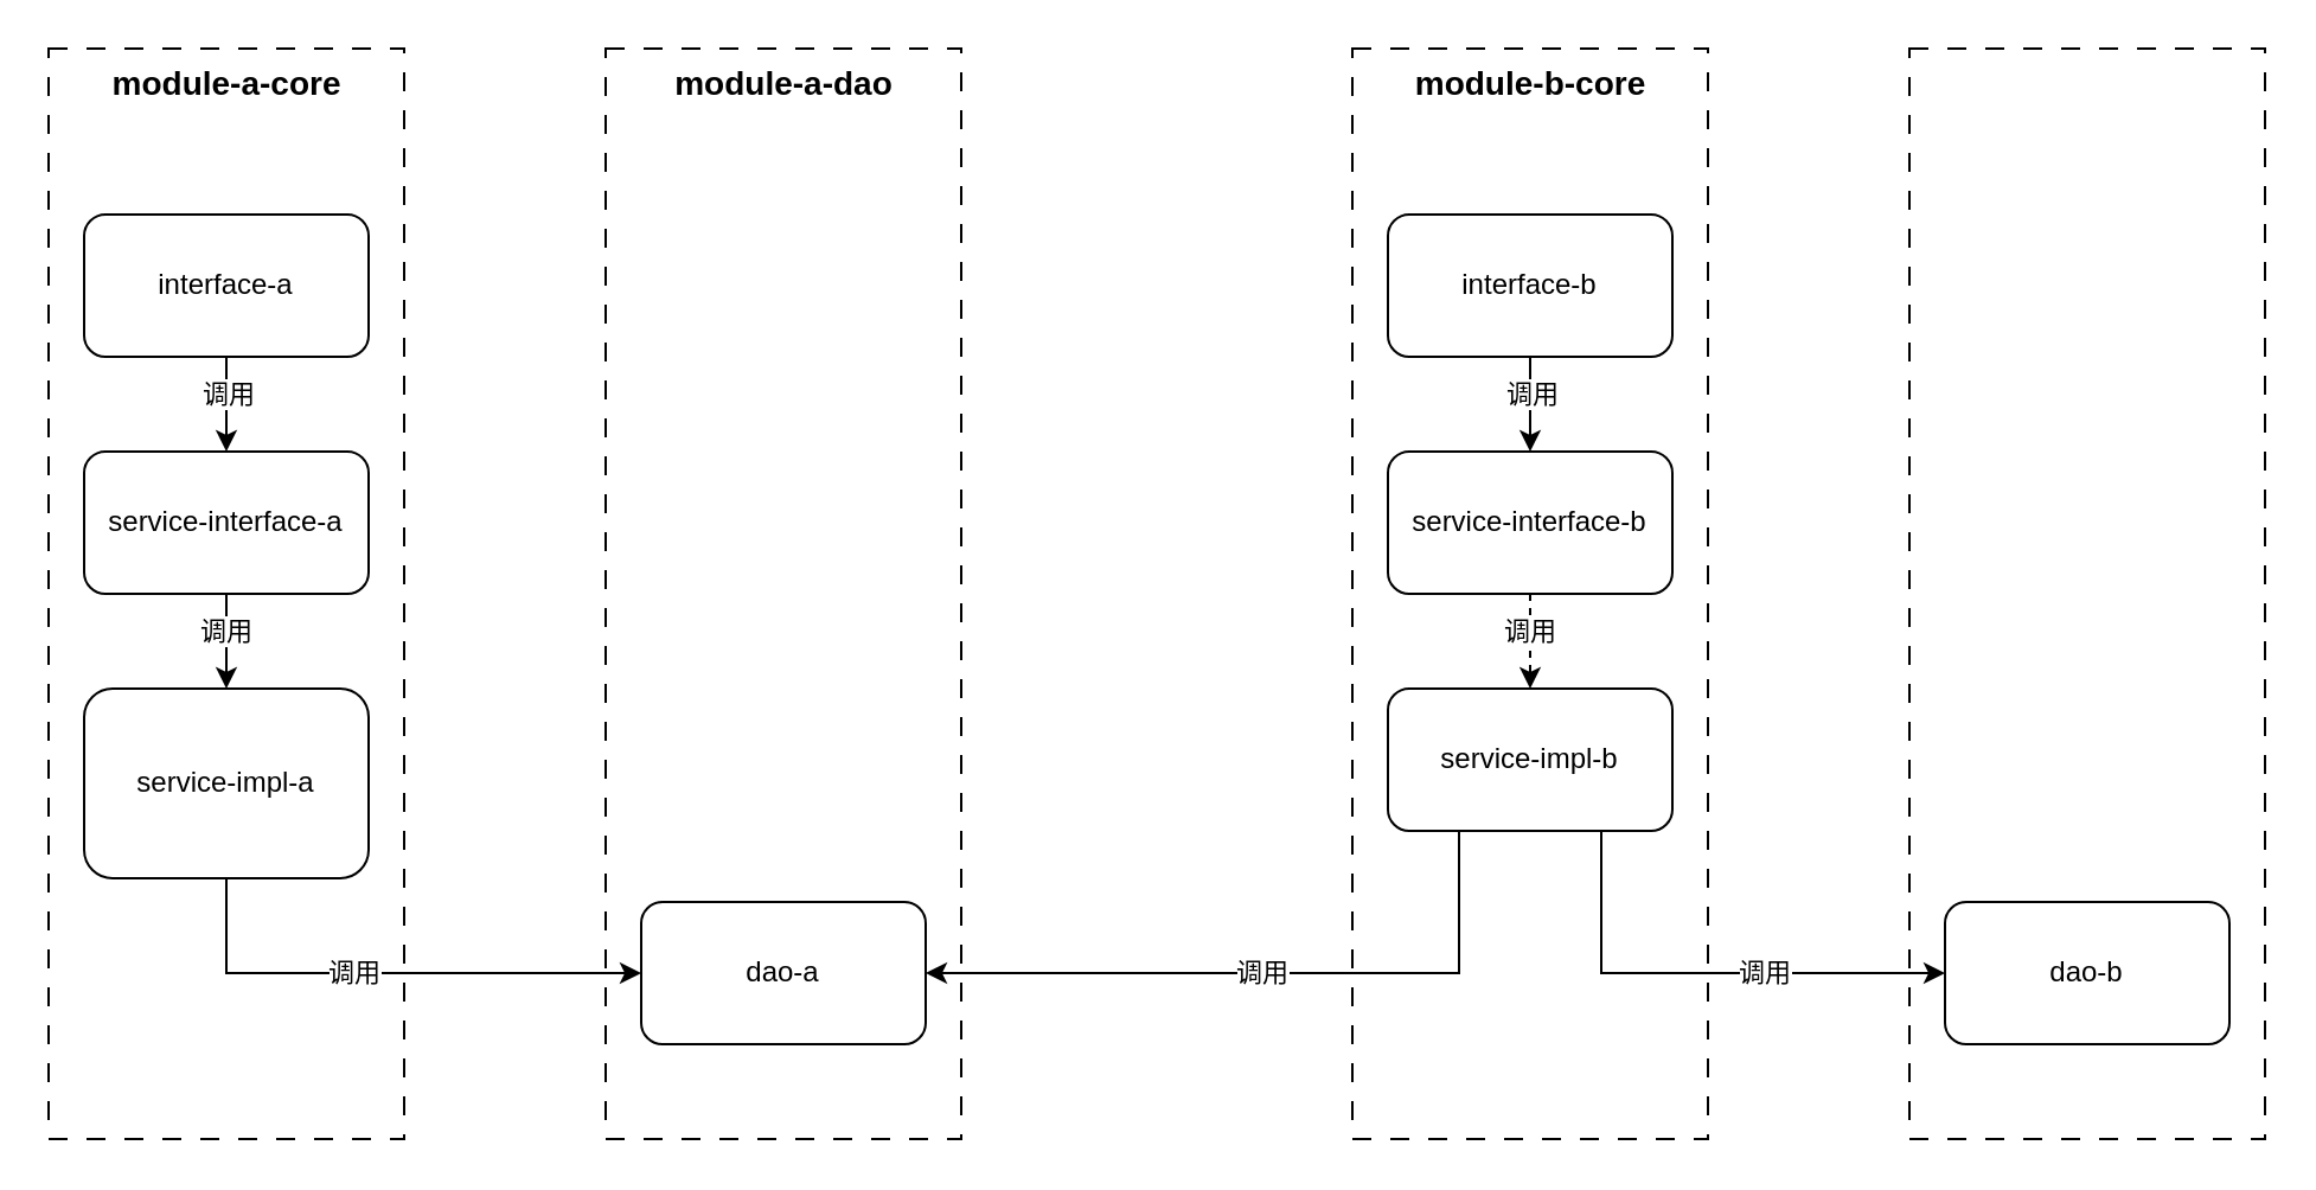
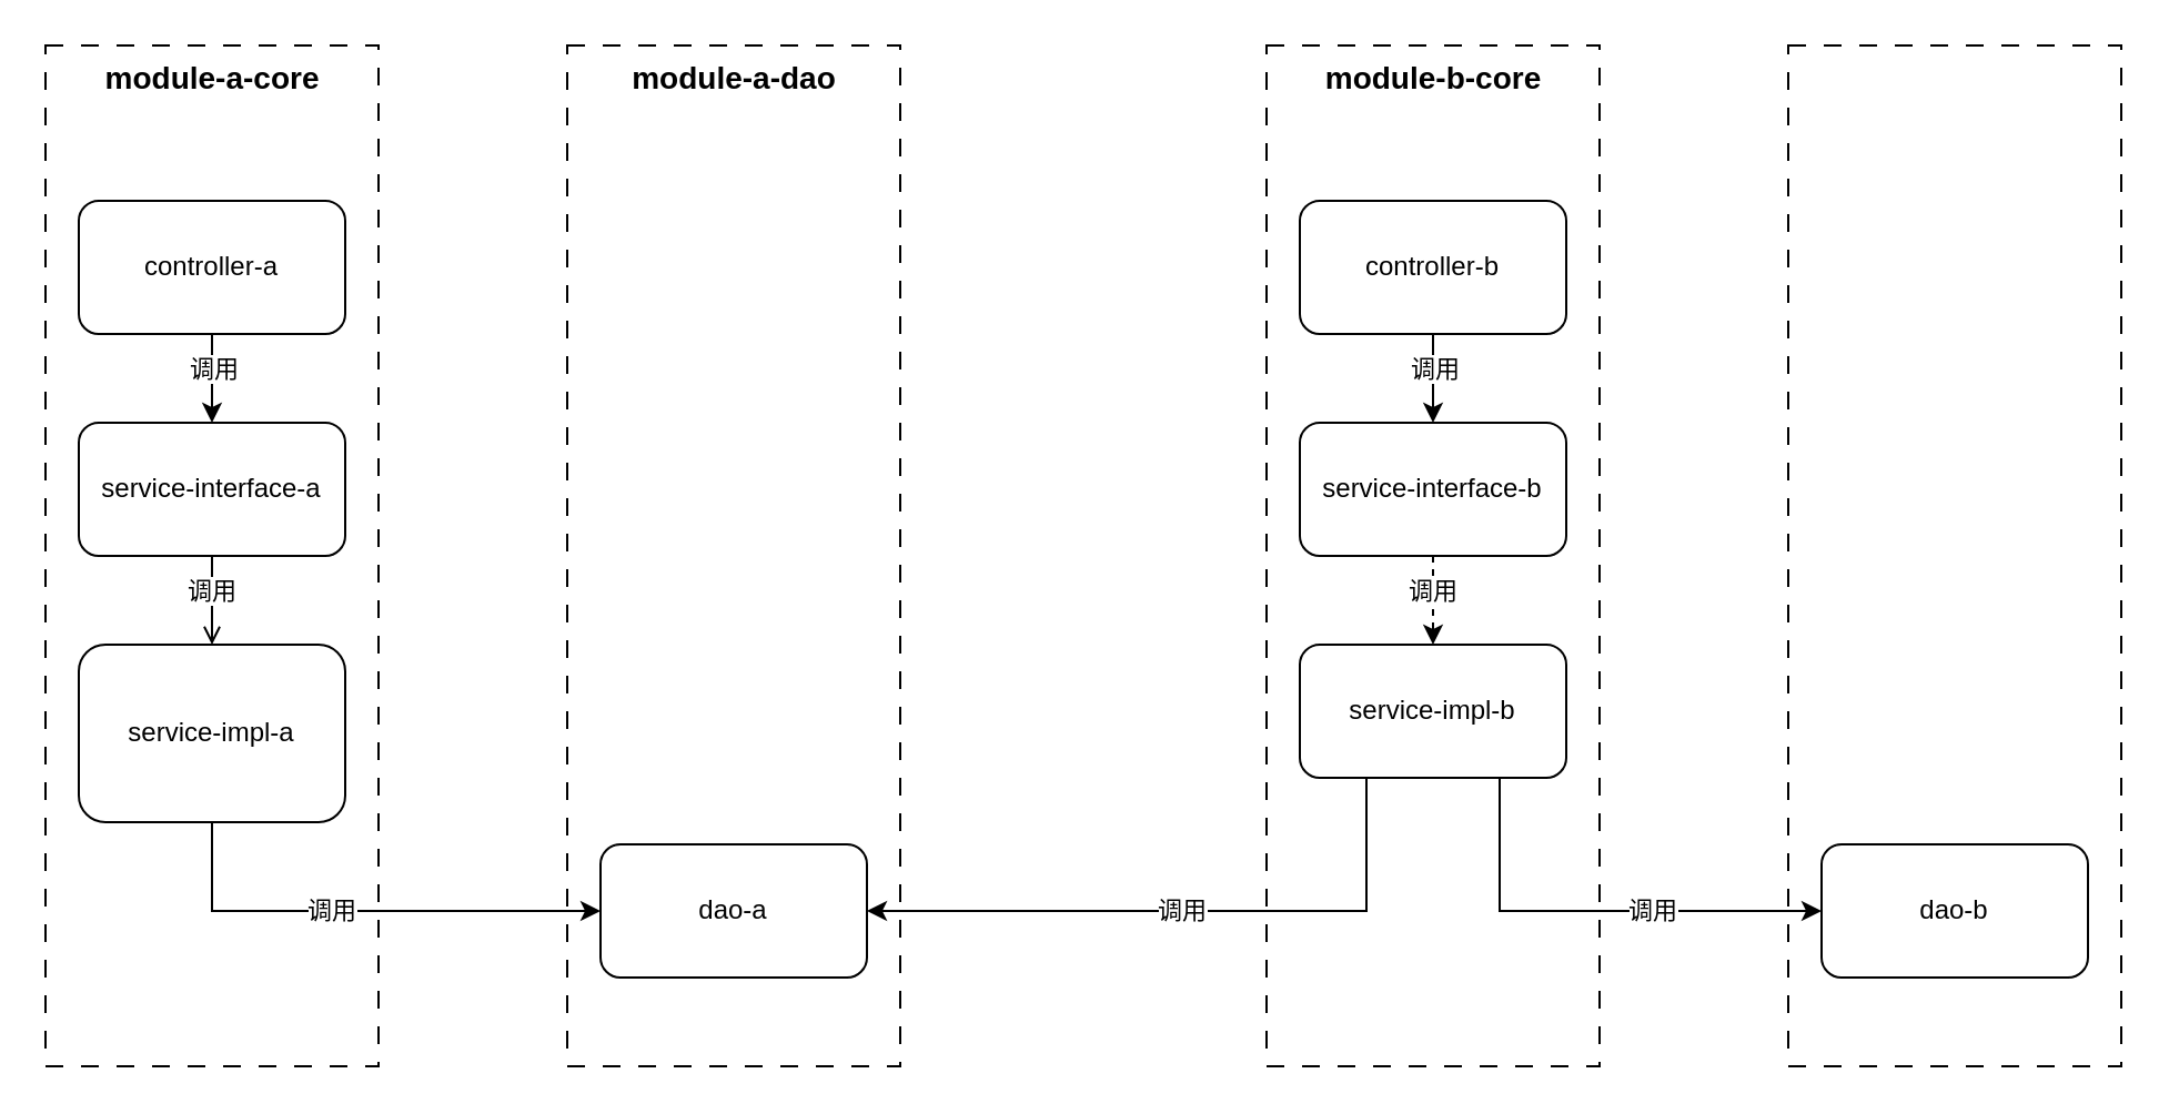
  <mxCell id="0" />
  <mxCell id="1" parent="0" />
  <mxCell id="2" value="" style="rounded=0;whiteSpace=wrap;html=1;dashed=1;dashPattern=8 8;" vertex="1" parent="1"><mxGeometry x="255" y="20" width="150" height="460" as="geometry" /></mxCell>
  <mxCell id="3" value="" style="rounded=0;whiteSpace=wrap;html=1;dashed=1;dashPattern=8 8;" vertex="1" parent="1"><mxGeometry x="20" y="20" width="150" height="460" as="geometry" /></mxCell>
  <mxCell id="4" style="edgeStyle=orthogonalEdgeStyle;rounded=0;orthogonalLoop=1;jettySize=auto;html=1;exitX=0.5;exitY=1;exitDx=0;exitDy=0;" edge="1" parent="1" source="6" target="9"><mxGeometry relative="1" as="geometry" /></mxCell>
  <mxCell id="5" value="调用" style="edgeLabel;html=1;align=center;verticalAlign=middle;resizable=0;points=[];" vertex="1" connectable="0" parent="4"><mxGeometry x="-0.226" relative="1" as="geometry"><mxPoint as="offset" /></mxGeometry></mxCell>
- <mxCell id="6" value="&lt;span style=&quot;background-color: transparent; color: light-dark(rgb(0, 0, 0), rgb(255, 255, 255));&quot;&gt;interface-a&lt;/span&gt;" style="rounded=1;whiteSpace=wrap;html=1;" vertex="1" parent="1"><mxGeometry x="35" y="90" width="120" height="60" as="geometry" /></mxCell>
- <mxCell id="7" style="edgeStyle=orthogonalEdgeStyle;rounded=0;orthogonalLoop=1;jettySize=auto;html=1;exitX=0.5;exitY=1;exitDx=0;exitDy=0;" edge="1" parent="1" source="9" target="12"><mxGeometry relative="1" as="geometry" /></mxCell>
+ <mxCell id="6" value="&lt;span style=&quot;background-color: transparent; color: light-dark(rgb(0, 0, 0), rgb(255, 255, 255));&quot;&gt;controller-a&lt;/span&gt;" style="rounded=1;whiteSpace=wrap;html=1;" vertex="1" parent="1"><mxGeometry x="35" y="90" width="120" height="60" as="geometry" /></mxCell>
+ <mxCell id="7" style="edgeStyle=orthogonalEdgeStyle;rounded=0;orthogonalLoop=1;jettySize=auto;html=1;exitX=0.5;exitY=1;exitDx=0;exitDy=0;endArrow=open;" edge="1" parent="1" source="9" target="12"><mxGeometry relative="1" as="geometry" /></mxCell>
  <mxCell id="8" value="调用" style="edgeLabel;html=1;align=center;verticalAlign=middle;resizable=0;points=[];" vertex="1" connectable="0" parent="7"><mxGeometry x="-0.226" y="-1" relative="1" as="geometry"><mxPoint as="offset" /></mxGeometry></mxCell>
  <mxCell id="9" value="&lt;span style=&quot;background-color: transparent; color: light-dark(rgb(0, 0, 0), rgb(255, 255, 255));&quot;&gt;service-&lt;/span&gt;&lt;span style=&quot;background-color: transparent; color: light-dark(rgb(0, 0, 0), rgb(255, 255, 255));&quot;&gt;interface-a&lt;/span&gt;" style="rounded=1;whiteSpace=wrap;html=1;" vertex="1" parent="1"><mxGeometry x="35" y="190" width="120" height="60" as="geometry" /></mxCell>
  <mxCell id="10" style="edgeStyle=orthogonalEdgeStyle;rounded=0;orthogonalLoop=1;jettySize=auto;html=1;exitX=0.5;exitY=1;exitDx=0;exitDy=0;entryX=0;entryY=0.5;entryDx=0;entryDy=0;" edge="1" parent="1" source="12" target="14"><mxGeometry relative="1" as="geometry" /></mxCell>
  <mxCell id="11" value="调用" style="edgeLabel;html=1;align=center;verticalAlign=middle;resizable=0;points=[];" vertex="1" connectable="0" parent="10"><mxGeometry x="-0.139" y="1" relative="1" as="geometry"><mxPoint as="offset" /></mxGeometry></mxCell>
  <mxCell id="12" value="&lt;span style=&quot;background-color: transparent; color: light-dark(rgb(0, 0, 0), rgb(255, 255, 255));&quot;&gt;service-impl-a&lt;/span&gt;" style="rounded=1;whiteSpace=wrap;html=1;" vertex="1" parent="1"><mxGeometry x="35" y="290" width="120" height="80" as="geometry" /></mxCell>
  <mxCell id="13" value="&lt;b&gt;&lt;font style=&quot;font-size: 14px;&quot;&gt;module-a-core&lt;/font&gt;&lt;/b&gt;" style="text;html=1;align=center;verticalAlign=middle;whiteSpace=wrap;rounded=0;" vertex="1" parent="1"><mxGeometry x="28.75" y="20" width="132.5" height="30" as="geometry" /></mxCell>
  <mxCell id="14" value="&lt;span style=&quot;background-color: transparent; color: light-dark(rgb(0, 0, 0), rgb(255, 255, 255));&quot;&gt;dao-a&lt;/span&gt;" style="rounded=1;whiteSpace=wrap;html=1;" vertex="1" parent="1"><mxGeometry x="270" y="380" width="120" height="60" as="geometry" /></mxCell>
  <mxCell id="15" value="&lt;b&gt;&lt;font style=&quot;font-size: 14px;&quot;&gt;module-a-dao&lt;/font&gt;&lt;/b&gt;" style="text;html=1;align=center;verticalAlign=middle;whiteSpace=wrap;rounded=0;" vertex="1" parent="1"><mxGeometry x="263.75" y="20" width="132.5" height="30" as="geometry" /></mxCell>
  <mxCell id="16" value="" style="rounded=0;whiteSpace=wrap;html=1;dashed=1;dashPattern=8 8;" vertex="1" parent="1"><mxGeometry x="805" y="20" width="150" height="460" as="geometry" /></mxCell>
  <mxCell id="17" value="" style="rounded=0;whiteSpace=wrap;html=1;dashed=1;dashPattern=8 8;" vertex="1" parent="1"><mxGeometry x="570" y="20" width="150" height="460" as="geometry" /></mxCell>
  <mxCell id="18" style="edgeStyle=orthogonalEdgeStyle;rounded=0;orthogonalLoop=1;jettySize=auto;html=1;exitX=0.5;exitY=1;exitDx=0;exitDy=0;" edge="1" parent="1" source="20" target="23"><mxGeometry relative="1" as="geometry" /></mxCell>
  <mxCell id="19" value="调用" style="edgeLabel;html=1;align=center;verticalAlign=middle;resizable=0;points=[];" vertex="1" connectable="0" parent="18"><mxGeometry x="-0.226" relative="1" as="geometry"><mxPoint as="offset" /></mxGeometry></mxCell>
- <mxCell id="20" value="&lt;span style=&quot;background-color: transparent; color: light-dark(rgb(0, 0, 0), rgb(255, 255, 255));&quot;&gt;interface-b&lt;/span&gt;" style="rounded=1;whiteSpace=wrap;html=1;" vertex="1" parent="1"><mxGeometry x="585" y="90" width="120" height="60" as="geometry" /></mxCell>
+ <mxCell id="20" value="&lt;span style=&quot;background-color: transparent; color: light-dark(rgb(0, 0, 0), rgb(255, 255, 255));&quot;&gt;controller-b&lt;/span&gt;" style="rounded=1;whiteSpace=wrap;html=1;" vertex="1" parent="1"><mxGeometry x="585" y="90" width="120" height="60" as="geometry" /></mxCell>
  <mxCell id="21" style="edgeStyle=orthogonalEdgeStyle;rounded=0;orthogonalLoop=1;jettySize=auto;html=1;exitX=0.5;exitY=1;exitDx=0;exitDy=0;dashed=1;" edge="1" parent="1" source="23" target="27"><mxGeometry relative="1" as="geometry" /></mxCell>
  <mxCell id="22" value="调用" style="edgeLabel;html=1;align=center;verticalAlign=middle;resizable=0;points=[];" vertex="1" connectable="0" parent="21"><mxGeometry x="-0.226" y="-1" relative="1" as="geometry"><mxPoint as="offset" /></mxGeometry></mxCell>
  <mxCell id="23" value="&lt;span style=&quot;background-color: transparent; color: light-dark(rgb(0, 0, 0), rgb(255, 255, 255));&quot;&gt;service-&lt;/span&gt;&lt;span style=&quot;background-color: transparent; color: light-dark(rgb(0, 0, 0), rgb(255, 255, 255));&quot;&gt;interface-b&lt;/span&gt;" style="rounded=1;whiteSpace=wrap;html=1;" vertex="1" parent="1"><mxGeometry x="585" y="190" width="120" height="60" as="geometry" /></mxCell>
  <mxCell id="24" style="edgeStyle=orthogonalEdgeStyle;rounded=0;orthogonalLoop=1;jettySize=auto;html=1;exitX=0.75;exitY=1;exitDx=0;exitDy=0;entryX=0;entryY=0.5;entryDx=0;entryDy=0;" edge="1" parent="1" source="27" target="29"><mxGeometry relative="1" as="geometry" /></mxCell>
  <mxCell id="25" value="调用" style="edgeLabel;html=1;align=center;verticalAlign=middle;resizable=0;points=[];" vertex="1" connectable="0" parent="24"><mxGeometry x="0.249" y="1" relative="1" as="geometry"><mxPoint as="offset" /></mxGeometry></mxCell>
  <mxCell id="26" value="调用" style="edgeStyle=orthogonalEdgeStyle;rounded=0;orthogonalLoop=1;jettySize=auto;html=1;exitX=0.25;exitY=1;exitDx=0;exitDy=0;entryX=1;entryY=0.5;entryDx=0;entryDy=0;" edge="1" parent="1" source="27" target="14"><mxGeometry relative="1" as="geometry" /></mxCell>
  <mxCell id="27" value="&lt;span style=&quot;background-color: transparent; color: light-dark(rgb(0, 0, 0), rgb(255, 255, 255));&quot;&gt;service-impl-b&lt;/span&gt;" style="rounded=1;whiteSpace=wrap;html=1;" vertex="1" parent="1"><mxGeometry x="585" y="290" width="120" height="60" as="geometry" /></mxCell>
  <mxCell id="28" value="&lt;b&gt;&lt;font style=&quot;font-size: 14px;&quot;&gt;module-b-core&lt;/font&gt;&lt;/b&gt;" style="text;html=1;align=center;verticalAlign=middle;whiteSpace=wrap;rounded=0;" vertex="1" parent="1"><mxGeometry x="578.75" y="20" width="132.5" height="30" as="geometry" /></mxCell>
  <mxCell id="29" value="&lt;span style=&quot;background-color: transparent; color: light-dark(rgb(0, 0, 0), rgb(255, 255, 255));&quot;&gt;dao-b&lt;/span&gt;" style="rounded=1;whiteSpace=wrap;html=1;" vertex="1" parent="1"><mxGeometry x="820" y="380" width="120" height="60" as="geometry" /></mxCell>
